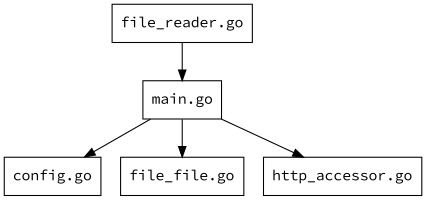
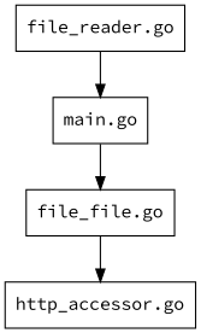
  digraph {
    fontname="Source Code Pro"
    node [fontname="Source Code Pro" shape=rect]
    edge [fontname="Source Code Pro"]
    "main.go"
-   "config.go"
    n3 [label="file_file.go"]
    "http_accessor.go"
    "file_reader.go"
-   "main.go" -> "config.go"
    "main.go" -> n3
-   "main.go" -> "http_accessor.go"
+   n3 -> "http_accessor.go"
    "file_reader.go" -> "main.go"
  }
